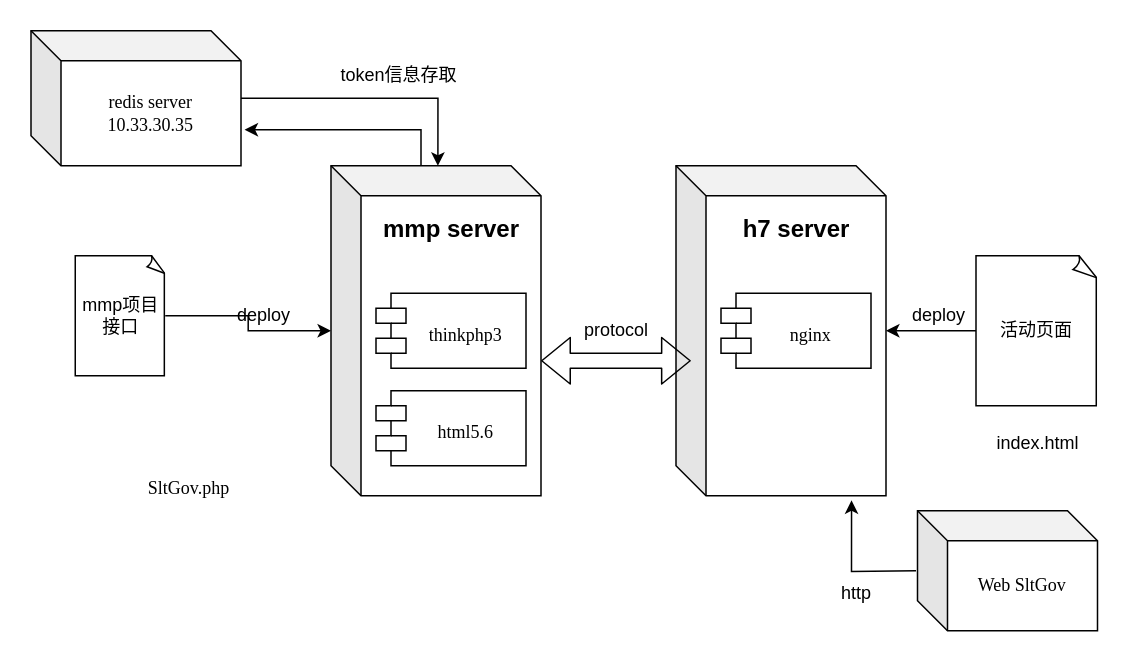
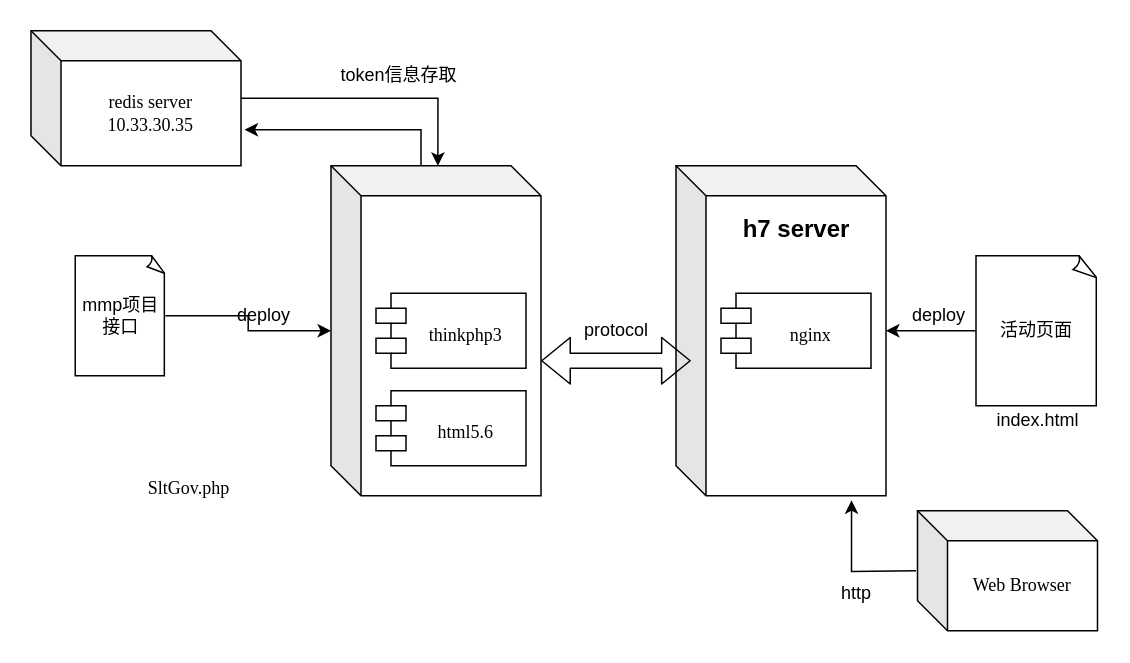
  <mxCell id="0" />
  <mxCell id="1" parent="0" />
  <mxCell id="2" style="edgeStyle=orthogonalEdgeStyle;rounded=0;orthogonalLoop=1;jettySize=auto;html=1;exitX=0;exitY=0;exitDx=60;exitDy=0;exitPerimeter=0;entryX=1.017;entryY=0.733;entryDx=0;entryDy=0;entryPerimeter=0;" edge="1" parent="1" source="3" target="7"><mxGeometry relative="1" as="geometry" /></mxCell>
  <mxCell id="3" value="" style="shape=cube;whiteSpace=wrap;html=1;boundedLbl=1;backgroundOutline=1;darkOpacity=0.05;darkOpacity2=0.1;" parent="1" vertex="1"><mxGeometry x="220" y="110" width="140" height="220" as="geometry" /></mxCell>
  <mxCell id="4" value="" style="edgeStyle=orthogonalEdgeStyle;rounded=0;orthogonalLoop=1;jettySize=auto;html=1;" edge="1" parent="1" source="5" target="3"><mxGeometry relative="1" as="geometry" /></mxCell>
  <mxCell id="5" value="mmp项目接口" style="whiteSpace=wrap;html=1;shape=mxgraph.basic.document" parent="1" vertex="1"><mxGeometry x="49.5" y="170" width="60" height="80" as="geometry" /></mxCell>
  <mxCell id="6" style="edgeStyle=orthogonalEdgeStyle;rounded=0;orthogonalLoop=1;jettySize=auto;html=1;entryX=0.509;entryY=0;entryDx=0;entryDy=0;entryPerimeter=0;" edge="1" parent="1" source="7" target="3"><mxGeometry relative="1" as="geometry" /></mxCell>
  <mxCell id="7" value="redis server&lt;br&gt;10.33.30.35" style="shape=cube;whiteSpace=wrap;html=1;boundedLbl=1;backgroundOutline=1;darkOpacity=0.05;darkOpacity2=0.1;fontFamily=Lucida Console;" parent="1" vertex="1"><mxGeometry x="20" y="20" width="140" height="90" as="geometry" /></mxCell>
  <mxCell id="8" value="&lt;span style=&quot;font-family: &amp;#34;lucida console&amp;#34;&quot;&gt;SltGov.php&lt;/span&gt;&lt;b&gt;&lt;br&gt;&lt;/b&gt;" style="text;html=1;align=center;verticalAlign=middle;resizable=0;points=[];autosize=1;" parent="1" vertex="1"><mxGeometry x="80" y="315" width="90" height="20" as="geometry" /></mxCell>
  <mxCell id="9" value="&#10;thinkphp3" style="shape=module;align=left;spacingLeft=20;align=center;verticalAlign=top;fontFamily=Lucida Console;" parent="1" vertex="1"><mxGeometry x="250" y="195" width="100" height="50" as="geometry" /></mxCell>
  <mxCell id="10" value="&#10;html5.6" style="shape=module;align=left;spacingLeft=20;align=center;verticalAlign=top;fontFamily=Lucida Console;" parent="1" vertex="1"><mxGeometry x="250" y="260" width="100" height="50" as="geometry" /></mxCell>
- <mxCell id="11" value="&lt;font style=&quot;font-size: 16px&quot;&gt;mmp server&lt;/font&gt;" style="text;strokeColor=none;fillColor=none;html=1;fontSize=24;fontStyle=1;verticalAlign=middle;align=center;" vertex="1" parent="1"><mxGeometry x="250" y="130" width="100" height="40" as="geometry" /></mxCell>
  <mxCell id="12" value="&lt;span style=&quot;color: rgba(0 , 0 , 0 , 0) ; font-family: monospace ; font-size: 0px&quot;&gt;%3CmxGraphModel%3E%3Croot%3E%3CmxCell%20id%3D%220%22%2F%3E%3CmxCell%20id%3D%221%22%20parent%3D%220%22%2F%3E%3CmxCell%20id%3D%222%22%20value%3D%22%26%2310%3Bthinkphp3%22%20style%3D%22shape%3Dmodule%3Balign%3Dleft%3BspacingLeft%3D20%3Balign%3Dcenter%3BverticalAlign%3Dtop%3BfontFamily%3DLucida%20Console%3B%22%20vertex%3D%221%22%20parent%3D%221%22%3E%3CmxGeometry%20x%3D%22320%22%20y%3D%22385%22%20width%3D%22100%22%20height%3D%2250%22%20as%3D%22geometry%22%2F%3E%3C%2FmxCell%3E%3C%2Froot%3E%3C%2FmxGraphModel%3E&lt;/span&gt;" style="shape=cube;whiteSpace=wrap;html=1;boundedLbl=1;backgroundOutline=1;darkOpacity=0.05;darkOpacity2=0.1;" vertex="1" parent="1"><mxGeometry x="450" y="110" width="140" height="220" as="geometry" /></mxCell>
  <mxCell id="13" value="&lt;font style=&quot;font-size: 16px&quot;&gt;h7 server&lt;/font&gt;" style="text;strokeColor=none;fillColor=none;html=1;fontSize=24;fontStyle=1;verticalAlign=middle;align=center;" vertex="1" parent="1"><mxGeometry x="480" y="130" width="100" height="40" as="geometry" /></mxCell>
  <mxCell id="14" value="&#10;nginx" style="shape=module;align=left;spacingLeft=20;align=center;verticalAlign=top;fontFamily=Lucida Console;" vertex="1" parent="1"><mxGeometry x="480" y="195" width="100" height="50" as="geometry" /></mxCell>
  <mxCell id="15" value="" style="shape=flexArrow;endArrow=classic;startArrow=classic;html=1;entryX=0.071;entryY=0.591;entryDx=0;entryDy=0;entryPerimeter=0;" edge="1" parent="1" target="12"><mxGeometry width="50" height="50" relative="1" as="geometry"><mxPoint x="360" y="240" as="sourcePoint" /><mxPoint x="410" y="190" as="targetPoint" /></mxGeometry></mxCell>
  <mxCell id="16" value="protocol" style="text;html=1;align=center;verticalAlign=middle;resizable=0;points=[];autosize=1;" vertex="1" parent="1"><mxGeometry x="380" y="210" width="60" height="20" as="geometry" /></mxCell>
  <mxCell id="17" value="deploy" style="text;html=1;align=center;verticalAlign=middle;resizable=0;points=[];autosize=1;" vertex="1" parent="1"><mxGeometry x="150" y="200" width="50" height="20" as="geometry" /></mxCell>
  <mxCell id="18" value="" style="edgeStyle=orthogonalEdgeStyle;rounded=0;orthogonalLoop=1;jettySize=auto;html=1;" edge="1" parent="1" source="19"><mxGeometry relative="1" as="geometry"><mxPoint x="590" y="220" as="targetPoint" /></mxGeometry></mxCell>
  <mxCell id="19" value="活动页面" style="whiteSpace=wrap;html=1;shape=mxgraph.basic.document" vertex="1" parent="1"><mxGeometry x="650" y="170" width="81" height="100" as="geometry" /></mxCell>
  <mxCell id="20" value="deploy" style="text;html=1;align=center;verticalAlign=middle;resizable=0;points=[];autosize=1;" vertex="1" parent="1"><mxGeometry x="600" y="200" width="50" height="20" as="geometry" /></mxCell>
  <mxCell id="21" value="" style="edgeStyle=orthogonalEdgeStyle;rounded=0;orthogonalLoop=1;jettySize=auto;html=1;entryX=0.836;entryY=1.014;entryDx=0;entryDy=0;entryPerimeter=0;" edge="1" parent="1" target="12"><mxGeometry relative="1" as="geometry"><mxPoint x="610" y="380" as="sourcePoint" /></mxGeometry></mxCell>
  <mxCell id="22" value="http" style="text;html=1;align=center;verticalAlign=middle;resizable=0;points=[];autosize=1;" vertex="1" parent="1"><mxGeometry x="550" y="385" width="40" height="20" as="geometry" /></mxCell>
- <mxCell id="23" value="Web SltGov" style="shape=cube;whiteSpace=wrap;html=1;boundedLbl=1;backgroundOutline=1;darkOpacity=0.05;darkOpacity2=0.1;fontFamily=Lucida Console;" vertex="1" parent="1"><mxGeometry x="611" y="340" width="120" height="80" as="geometry" /></mxCell>
- <mxCell id="24" value="&lt;span&gt;index.html&lt;/span&gt;" style="text;html=1;align=center;verticalAlign=middle;resizable=0;points=[];autosize=1;" vertex="1" parent="1"><mxGeometry x="655.5" y="285" width="70" height="20" as="geometry" /></mxCell>
+ <mxCell id="23" value="Web Browser" style="shape=cube;whiteSpace=wrap;html=1;boundedLbl=1;backgroundOutline=1;darkOpacity=0.05;darkOpacity2=0.1;fontFamily=Lucida Console;" vertex="1" parent="1"><mxGeometry x="611" y="340" width="120" height="80" as="geometry" /></mxCell>
+ <mxCell id="24" value="&lt;span&gt;index.html&lt;/span&gt;" style="text;html=1;align=center;verticalAlign=middle;resizable=0;points=[];autosize=1;" vertex="1" parent="1"><mxGeometry x="655.5" y="270" width="70" height="20" as="geometry" /></mxCell>
  <mxCell id="25" value="token信息存取" style="text;html=1;align=center;verticalAlign=middle;resizable=0;points=[];autosize=1;" vertex="1" parent="1"><mxGeometry x="220" y="40" width="90" height="20" as="geometry" /></mxCell>
